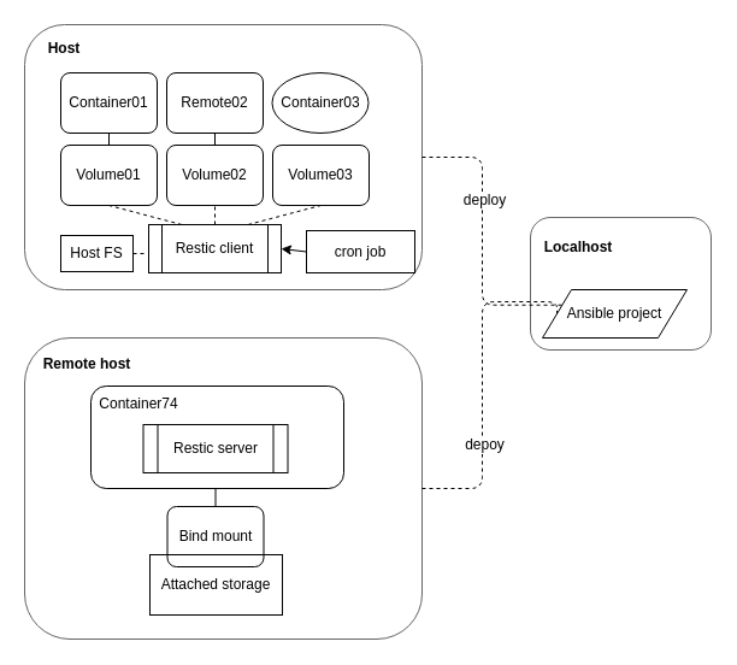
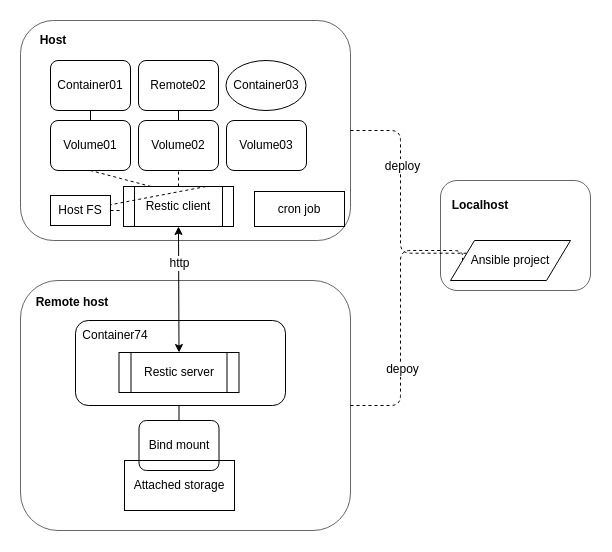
  <mxCell id="0" />
  <mxCell id="1" parent="0" />
  <mxCell id="2" value="" style="rounded=1;whiteSpace=wrap;html=1;fillColor=none;" parent="1" vertex="1"><mxGeometry x="75" y="320" width="210" height="85" as="geometry" /></mxCell>
  <mxCell id="3" value="" style="rounded=1;whiteSpace=wrap;html=1;fillColor=none;strokeColor=#666666;" parent="1" vertex="1"><mxGeometry x="20" y="20" width="330" height="220" as="geometry" /></mxCell>
  <mxCell id="4" style="edgeStyle=orthogonalEdgeStyle;rounded=0;orthogonalLoop=1;jettySize=auto;html=1;exitX=0.5;exitY=1;exitDx=0;exitDy=0;entryX=0.5;entryY=0;entryDx=0;entryDy=0;endArrow=none;endFill=0;" parent="1" source="5" target="10" edge="1"><mxGeometry relative="1" as="geometry" /></mxCell>
  <mxCell id="5" value="Container01" style="rounded=1;whiteSpace=wrap;html=1;fillColor=none;" parent="1" vertex="1"><mxGeometry x="50" y="60" width="80" height="50" as="geometry" /></mxCell>
  <mxCell id="6" value="Host" style="text;html=1;strokeColor=none;fillColor=none;align=center;verticalAlign=middle;whiteSpace=wrap;rounded=0;fontStyle=1" parent="1" vertex="1"><mxGeometry x="33" y="30" width="40" height="20" as="geometry" /></mxCell>
  <mxCell id="7" style="edgeStyle=orthogonalEdgeStyle;rounded=0;orthogonalLoop=1;jettySize=auto;html=1;exitX=0.5;exitY=1;exitDx=0;exitDy=0;entryX=0.5;entryY=0;entryDx=0;entryDy=0;endArrow=none;endFill=0;" parent="1" source="8" target="11" edge="1"><mxGeometry relative="1" as="geometry" /></mxCell>
  <mxCell id="8" value="Remote02" style="rounded=1;whiteSpace=wrap;html=1;fillColor=none;" parent="1" vertex="1"><mxGeometry x="138" y="60" width="80" height="50" as="geometry" /></mxCell>
  <mxCell id="9" value="Container03" style="ellipse;whiteSpace=wrap;html=1;fillColor=none;" parent="1" vertex="1"><mxGeometry x="225.5" y="60" width="80" height="50" as="geometry" /></mxCell>
  <mxCell id="10" value="Volume01" style="rounded=1;whiteSpace=wrap;html=1;fillColor=none;" parent="1" vertex="1"><mxGeometry x="50" y="120" width="80" height="50" as="geometry" /></mxCell>
  <mxCell id="11" value="Volume02" style="rounded=1;whiteSpace=wrap;html=1;fillColor=none;" parent="1" vertex="1"><mxGeometry x="138" y="120" width="80" height="50" as="geometry" /></mxCell>
  <mxCell id="12" value="Volume03" style="rounded=1;whiteSpace=wrap;html=1;fillColor=none;" parent="1" vertex="1"><mxGeometry x="226" y="120" width="80" height="50" as="geometry" /></mxCell>
  <mxCell id="13" value="" style="rounded=1;whiteSpace=wrap;html=1;fillColor=none;strokeColor=#666666;" parent="1" vertex="1"><mxGeometry x="20" y="280" width="330" height="250" as="geometry" /></mxCell>
  <mxCell id="14" value="Container74" style="text;html=1;strokeColor=none;fillColor=none;align=center;verticalAlign=middle;whiteSpace=wrap;rounded=0;" parent="1" vertex="1"><mxGeometry x="95" y="325" width="40" height="20" as="geometry" /></mxCell>
  <mxCell id="15" value="Restic client" style="shape=process;whiteSpace=wrap;html=1;backgroundOutline=1;fillColor=none;" parent="1" vertex="1"><mxGeometry x="123" y="186" width="110" height="40" as="geometry" /></mxCell>
  <mxCell id="16" value="Restic server" style="shape=process;whiteSpace=wrap;html=1;backgroundOutline=1;fillColor=none;" parent="1" vertex="1"><mxGeometry x="118.5" y="352" width="120" height="40" as="geometry" /></mxCell>
  <mxCell id="17" value="Remote host" style="text;html=1;strokeColor=none;fillColor=none;align=center;verticalAlign=middle;whiteSpace=wrap;rounded=0;fontStyle=1" parent="1" vertex="1"><mxGeometry x="34" y="292" width="76" height="20" as="geometry" /></mxCell>
  <mxCell id="18" value="Bind mount" style="rounded=1;whiteSpace=wrap;html=1;fillColor=none;" parent="1" vertex="1"><mxGeometry x="138.5" y="420" width="80" height="50" as="geometry" /></mxCell>
  <mxCell id="19" style="edgeStyle=orthogonalEdgeStyle;rounded=0;orthogonalLoop=1;jettySize=auto;html=1;exitX=0.5;exitY=1;exitDx=0;exitDy=0;entryX=0.5;entryY=0;entryDx=0;entryDy=0;endArrow=none;endFill=0;" parent="1" source="2" target="18" edge="1"><mxGeometry relative="1" as="geometry" /></mxCell>
- <mxCell id="22" value="" style="endArrow=none;dashed=1;html=1;exitX=0.75;exitY=0;exitDx=0;exitDy=0;entryX=0.5;entryY=1;entryDx=0;entryDy=0;" parent="1" source="15" target="12" edge="1"><mxGeometry width="50" height="50" relative="1" as="geometry"><mxPoint x="440" y="190" as="sourcePoint" /><mxPoint x="490" y="140" as="targetPoint" /></mxGeometry></mxCell>
+ <mxCell id="20" value="" style="endArrow=classic;startArrow=classic;html=1;entryX=0.5;entryY=1;entryDx=0;entryDy=0;exitX=0.5;exitY=0;exitDx=0;exitDy=0;" parent="1" source="16" target="15" edge="1"><mxGeometry width="50" height="50" relative="1" as="geometry"><mxPoint x="-50" y="290" as="sourcePoint" /><mxPoint x="0" y="240" as="targetPoint" /></mxGeometry></mxCell>
+ <mxCell id="21" value="http" style="text;html=1;align=center;verticalAlign=middle;resizable=0;points=[];labelBackgroundColor=#ffffff;" parent="20" vertex="1" connectable="0"><mxGeometry x="0.422" relative="1" as="geometry"><mxPoint as="offset" /></mxGeometry></mxCell>
+ <mxCell id="22" value="" style="endArrow=none;dashed=1;html=1;exitX=0.75;exitY=0;exitDx=0;exitDy=0;" parent="1" source="15" target="35" edge="1"><mxGeometry width="50" height="50" relative="1" as="geometry"><mxPoint x="440" y="190" as="sourcePoint" /><mxPoint x="490" y="140" as="targetPoint" /></mxGeometry></mxCell>
  <mxCell id="23" value="" style="endArrow=none;dashed=1;html=1;exitX=0.5;exitY=0;exitDx=0;exitDy=0;entryX=0.5;entryY=1;entryDx=0;entryDy=0;" parent="1" source="15" target="11" edge="1"><mxGeometry width="50" height="50" relative="1" as="geometry"><mxPoint x="220" y="200" as="sourcePoint" /><mxPoint x="284" y="180" as="targetPoint" /></mxGeometry></mxCell>
  <mxCell id="24" value="" style="endArrow=none;dashed=1;html=1;entryX=0.5;entryY=1;entryDx=0;entryDy=0;exitX=0.25;exitY=0;exitDx=0;exitDy=0;" parent="1" source="15" target="10" edge="1"><mxGeometry width="50" height="50" relative="1" as="geometry"><mxPoint x="150" y="190" as="sourcePoint" /><mxPoint x="190" y="180" as="targetPoint" /></mxGeometry></mxCell>
  <mxCell id="25" value="Attached storage" style="rounded=0;whiteSpace=wrap;html=1;fillColor=none;" parent="1" vertex="1"><mxGeometry x="124" y="460" width="110" height="50" as="geometry" /></mxCell>
  <mxCell id="26" value="cron job" style="rounded=0;whiteSpace=wrap;html=1;" parent="1" vertex="1"><mxGeometry x="254" y="191" width="90" height="35" as="geometry" /></mxCell>
- <mxCell id="27" value="" style="endArrow=classic;html=1;entryX=1;entryY=0.5;entryDx=0;entryDy=0;exitX=0;exitY=0.5;exitDx=0;exitDy=0;" parent="1" source="26" target="15" edge="1"><mxGeometry width="50" height="50" relative="1" as="geometry"><mxPoint x="420" y="270" as="sourcePoint" /><mxPoint x="470" y="220" as="targetPoint" /></mxGeometry></mxCell>
  <mxCell id="28" value="" style="rounded=1;whiteSpace=wrap;html=1;fillColor=none;strokeColor=#666666;" parent="1" vertex="1"><mxGeometry x="440" y="180" width="150" height="110" as="geometry" /></mxCell>
  <mxCell id="29" value="Localhost" style="text;html=1;strokeColor=none;fillColor=none;align=center;verticalAlign=middle;whiteSpace=wrap;rounded=0;fontStyle=1" parent="1" vertex="1"><mxGeometry x="460" y="195" width="40" height="20" as="geometry" /></mxCell>
  <mxCell id="30" value="Ansible project" style="shape=parallelogram;perimeter=parallelogramPerimeter;whiteSpace=wrap;html=1;" parent="1" vertex="1"><mxGeometry x="450" y="240" width="120" height="40" as="geometry" /></mxCell>
  <mxCell id="31" value="" style="endArrow=none;dashed=1;html=1;exitX=1;exitY=0.5;exitDx=0;exitDy=0;entryX=0;entryY=0.25;entryDx=0;entryDy=0;edgeStyle=orthogonalEdgeStyle;" parent="1" source="3" target="30" edge="1"><mxGeometry width="50" height="50" relative="1" as="geometry"><mxPoint x="420" y="110" as="sourcePoint" /><mxPoint x="470" y="60" as="targetPoint" /></mxGeometry></mxCell>
  <mxCell id="32" value="deploy" style="text;html=1;align=center;verticalAlign=middle;resizable=0;points=[];labelBackgroundColor=#ffffff;" parent="31" vertex="1" connectable="0"><mxGeometry x="-0.522" y="-28" relative="1" as="geometry"><mxPoint x="29" y="28" as="offset" /></mxGeometry></mxCell>
  <mxCell id="33" value="" style="endArrow=none;dashed=1;html=1;exitX=1;exitY=0.5;exitDx=0;exitDy=0;entryX=0;entryY=0.5;entryDx=0;entryDy=0;edgeStyle=orthogonalEdgeStyle;" parent="1" source="13" target="30" edge="1"><mxGeometry width="50" height="50" relative="1" as="geometry"><mxPoint x="360" y="140" as="sourcePoint" /><mxPoint x="490" y="240" as="targetPoint" /><Array as="points"><mxPoint x="400" y="405" /><mxPoint x="400" y="250" /></Array></mxGeometry></mxCell>
  <mxCell id="34" value="depoy" style="text;html=1;align=center;verticalAlign=middle;resizable=0;points=[];labelBackgroundColor=#ffffff;" parent="33" vertex="1" connectable="0"><mxGeometry x="-0.603" y="32" relative="1" as="geometry"><mxPoint x="33" y="-32" as="offset" /></mxGeometry></mxCell>
  <mxCell id="35" value="Host FS" style="rounded=0;whiteSpace=wrap;html=1;fillColor=none;" parent="1" vertex="1"><mxGeometry x="50" y="195" width="60" height="30" as="geometry" /></mxCell>
  <mxCell id="36" value="" style="endArrow=none;dashed=1;html=1;exitX=1;exitY=0.5;exitDx=0;exitDy=0;" parent="1" source="35" edge="1"><mxGeometry width="50" height="50" relative="1" as="geometry"><mxPoint x="170" y="260" as="sourcePoint" /><mxPoint x="120" y="210" as="targetPoint" /></mxGeometry></mxCell>
